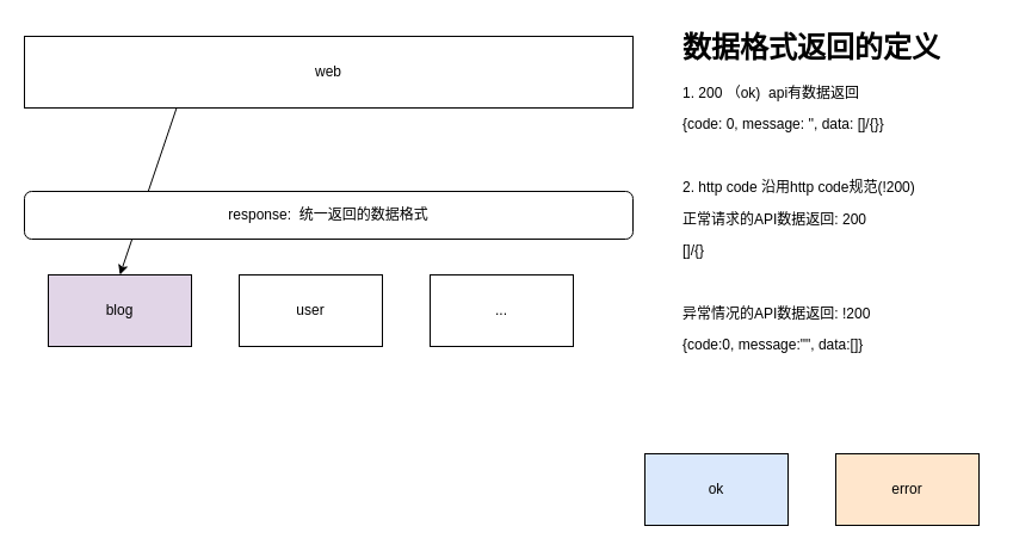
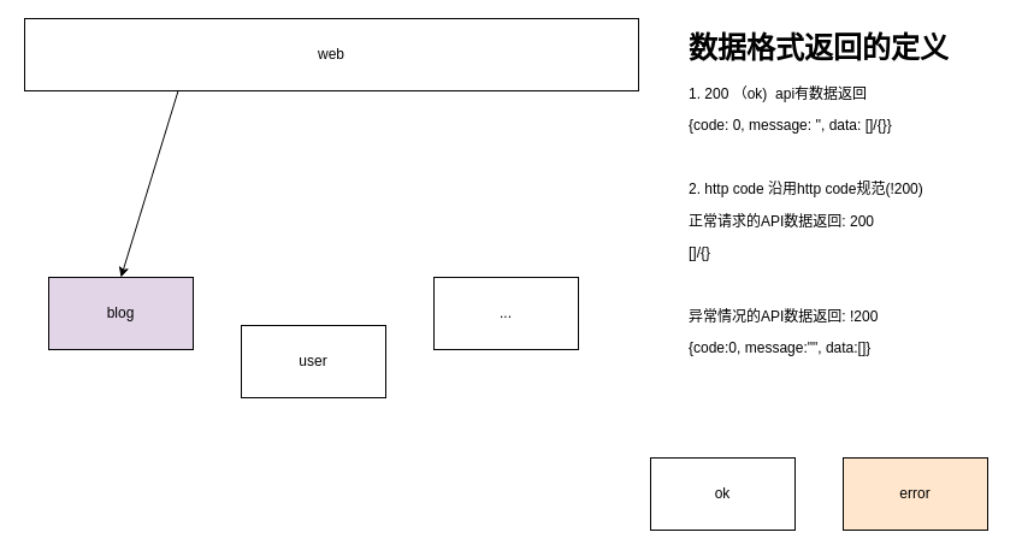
  <mxCell id="0" />
  <mxCell id="1" parent="0" />
  <mxCell id="2" style="edgeStyle=none;html=1;exitX=0.25;exitY=1;exitDx=0;exitDy=0;entryX=0.5;entryY=0;entryDx=0;entryDy=0;" edge="1" parent="1" source="3" target="4"><mxGeometry relative="1" as="geometry" /></mxCell>
- <mxCell id="3" value="web" style="rounded=0;whiteSpace=wrap;html=1;" vertex="1" parent="1"><mxGeometry x="20" y="30" width="510" height="60" as="geometry" /></mxCell>
+ <mxCell id="3" value="web" style="rounded=0;whiteSpace=wrap;html=1;" vertex="1" parent="1"><mxGeometry x="20" y="15" width="510" height="60" as="geometry" /></mxCell>
  <mxCell id="4" value="blog" style="rounded=0;whiteSpace=wrap;html=1;fillColor=#e1d5e7;" vertex="1" parent="1"><mxGeometry x="40" y="230" width="120" height="60" as="geometry" /></mxCell>
- <mxCell id="5" value="user" style="rounded=0;whiteSpace=wrap;html=1;" vertex="1" parent="1"><mxGeometry x="200" y="230" width="120" height="60" as="geometry" /></mxCell>
+ <mxCell id="5" value="user" style="rounded=0;whiteSpace=wrap;html=1;" vertex="1" parent="1"><mxGeometry x="200" y="270" width="120" height="60" as="geometry" /></mxCell>
  <mxCell id="6" value="..." style="rounded=0;whiteSpace=wrap;html=1;" vertex="1" parent="1"><mxGeometry x="360" y="230" width="120" height="60" as="geometry" /></mxCell>
- <mxCell id="7" value="response:&amp;nbsp; 统一返回的数据格式" style="rounded=1;whiteSpace=wrap;html=1;" vertex="1" parent="1"><mxGeometry x="20" y="160" width="510" height="40" as="geometry" /></mxCell>
  <mxCell id="8" value="&lt;h1&gt;数据格式返回的定义&lt;/h1&gt;&lt;p&gt;1. 200 （ok)&amp;nbsp; api有数据返回&lt;/p&gt;&lt;p&gt;{code: 0, message: '', data: []/{}}&lt;/p&gt;&lt;p&gt;&lt;br&gt;&lt;/p&gt;&lt;p&gt;2. http code 沿用http code规范(!200)&lt;/p&gt;&lt;p&gt;正常请求的API数据返回: 200&lt;/p&gt;&lt;p&gt;[]/{}&lt;/p&gt;&lt;p&gt;&lt;br&gt;&lt;/p&gt;&lt;p&gt;异常情况的API数据返回: !200&lt;/p&gt;&lt;p&gt;{code:0, message:&quot;&quot;, data:[]}&lt;/p&gt;&lt;p&gt;&lt;br&gt;&lt;/p&gt;&lt;p&gt;&lt;br&gt;&lt;/p&gt;" style="text;html=1;strokeColor=none;fillColor=none;spacing=5;spacingTop=-20;whiteSpace=wrap;overflow=hidden;rounded=0;" vertex="1" parent="1"><mxGeometry x="567" y="20" width="260" height="310" as="geometry" /></mxCell>
- <mxCell id="9" value="ok" style="rounded=0;whiteSpace=wrap;html=1;fillColor=#dae8fc;" vertex="1" parent="1"><mxGeometry x="540" y="380" width="120" height="60" as="geometry" /></mxCell>
+ <mxCell id="9" value="ok" style="rounded=0;whiteSpace=wrap;html=1;" vertex="1" parent="1"><mxGeometry x="540" y="380" width="120" height="60" as="geometry" /></mxCell>
  <mxCell id="10" value="error" style="rounded=0;whiteSpace=wrap;html=1;fillColor=#ffe6cc;" vertex="1" parent="1"><mxGeometry x="700" y="380" width="120" height="60" as="geometry" /></mxCell>
